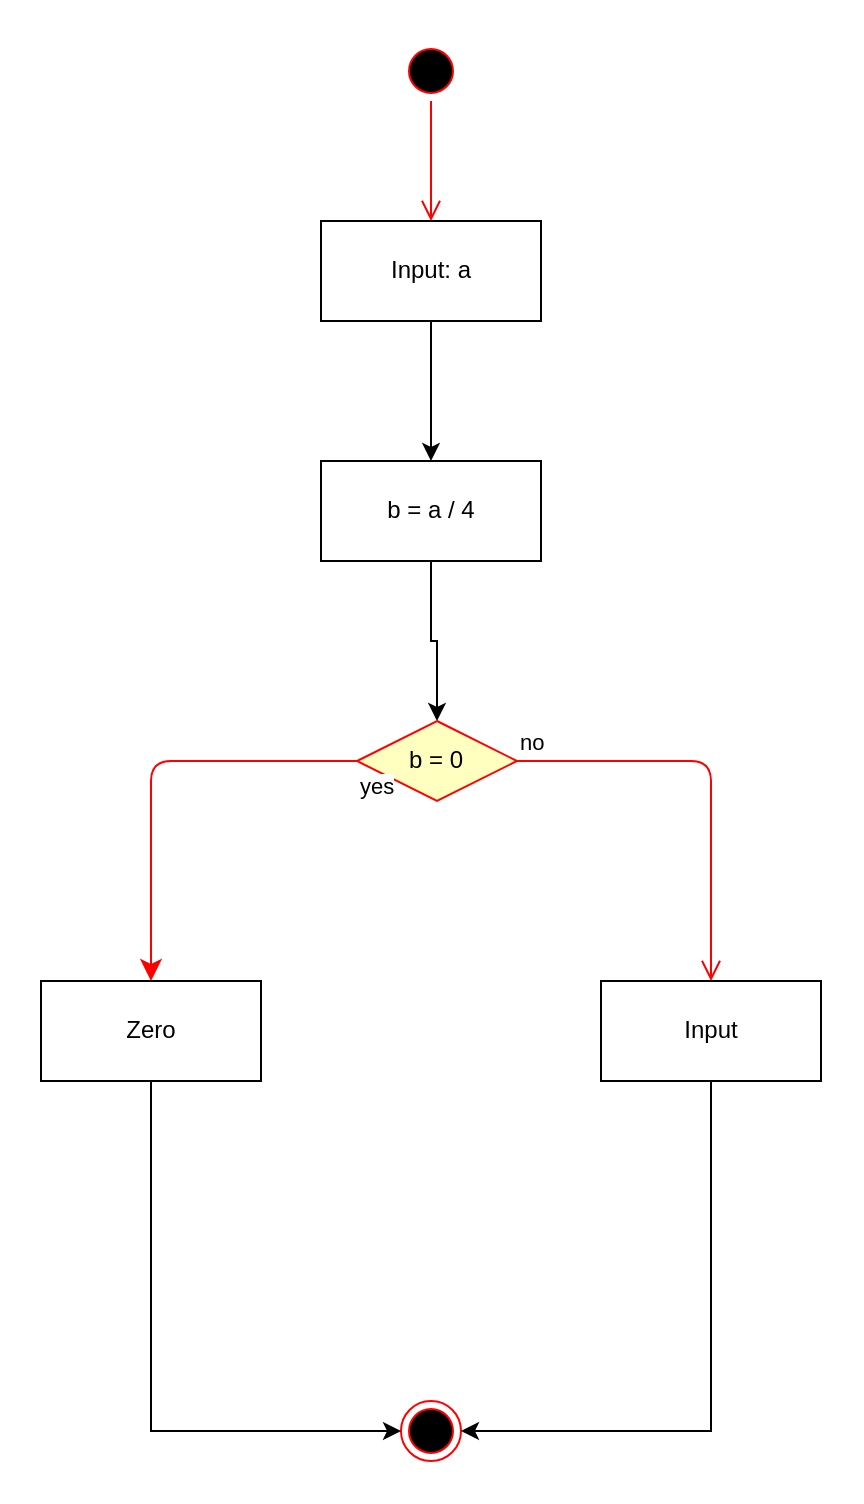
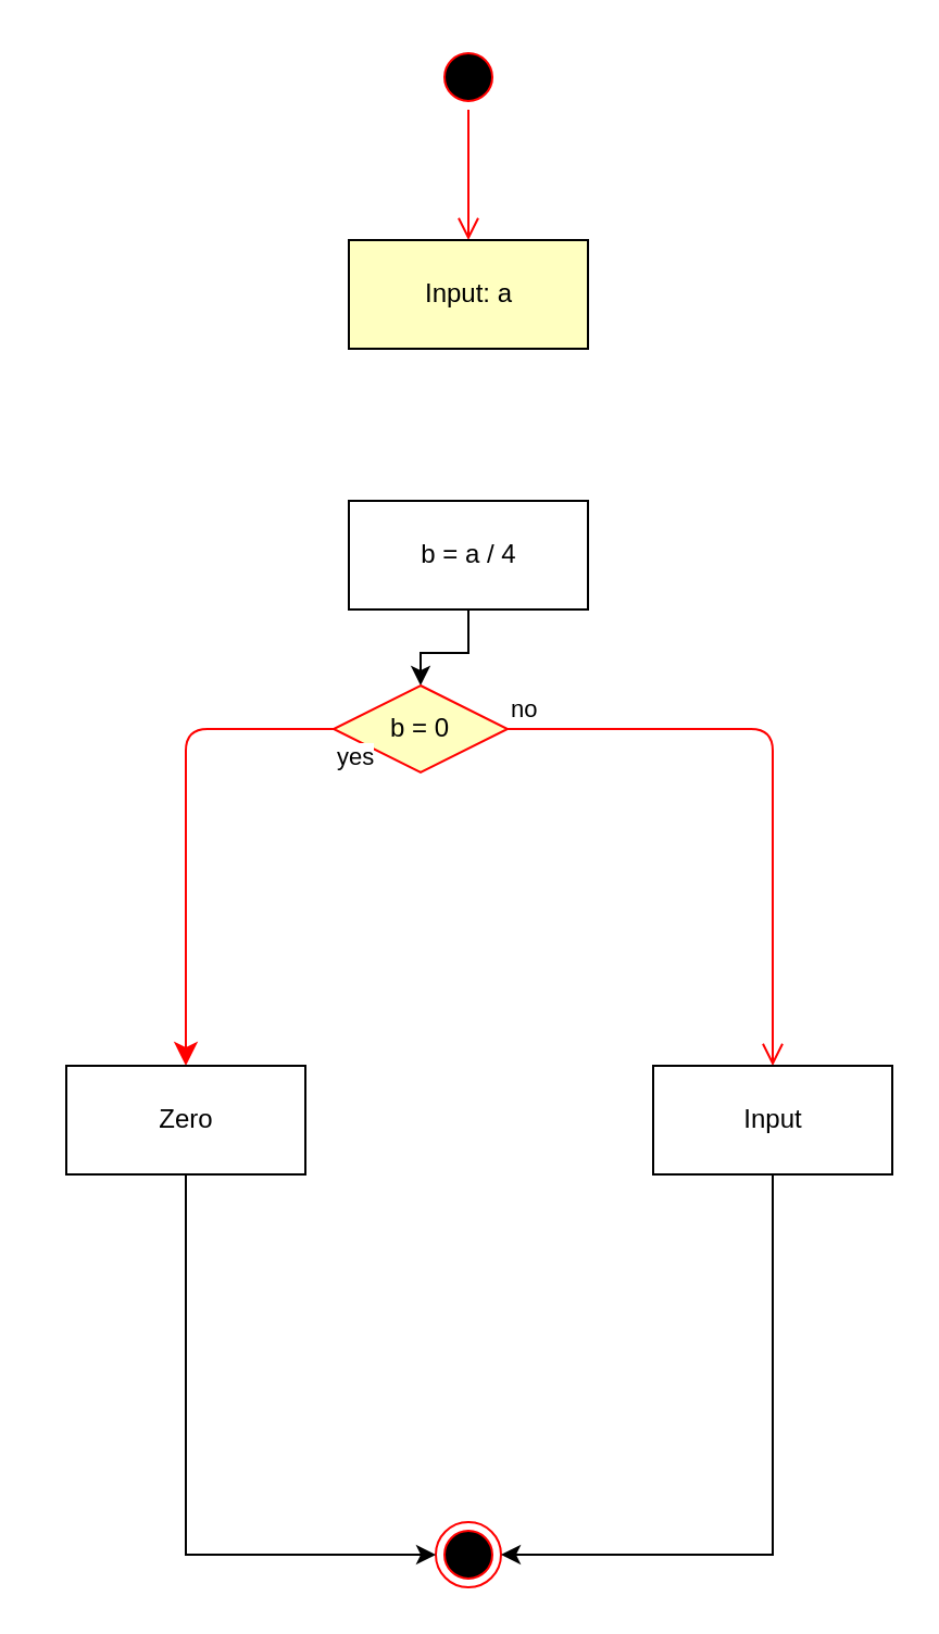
  <mxCell id="0" />
  <mxCell id="1" parent="0" />
  <mxCell id="2" value="" style="ellipse;html=1;shape=startState;fillColor=#000000;strokeColor=#ff0000;" vertex="1" parent="1"><mxGeometry x="200" y="20" width="30" height="30" as="geometry" /></mxCell>
  <mxCell id="3" value="" style="edgeStyle=orthogonalEdgeStyle;html=1;verticalAlign=bottom;endArrow=open;endSize=8;strokeColor=#ff0000;" edge="1" source="2" parent="1"><mxGeometry relative="1" as="geometry"><mxPoint x="215" y="110" as="targetPoint" /></mxGeometry></mxCell>
  <mxCell id="4" value="" style="ellipse;html=1;shape=endState;fillColor=#000000;strokeColor=#ff0000;" vertex="1" parent="1"><mxGeometry x="200" y="700" width="30" height="30" as="geometry" /></mxCell>
- <mxCell id="5" style="edgeStyle=orthogonalEdgeStyle;rounded=0;orthogonalLoop=1;jettySize=auto;html=1;exitX=0.5;exitY=1;exitDx=0;exitDy=0;entryX=0.5;entryY=0;entryDx=0;entryDy=0;" edge="1" parent="1" source="6" target="8"><mxGeometry relative="1" as="geometry" /></mxCell>
- <mxCell id="6" value="Input: a" style="html=1;" vertex="1" parent="1"><mxGeometry x="160" y="110" width="110" height="50" as="geometry" /></mxCell>
+ <mxCell id="6" value="Input: a" style="html=1;fillColor=#ffffc0;" vertex="1" parent="1"><mxGeometry x="160" y="110" width="110" height="50" as="geometry" /></mxCell>
  <mxCell id="7" style="edgeStyle=orthogonalEdgeStyle;rounded=0;orthogonalLoop=1;jettySize=auto;html=1;exitX=0.5;exitY=1;exitDx=0;exitDy=0;entryX=0.5;entryY=0;entryDx=0;entryDy=0;" edge="1" parent="1" source="8" target="9"><mxGeometry relative="1" as="geometry" /></mxCell>
  <mxCell id="8" value="b = a / 4" style="html=1;" vertex="1" parent="1"><mxGeometry x="160" y="230" width="110" height="50" as="geometry" /></mxCell>
- <mxCell id="9" value="b = 0" style="rhombus;whiteSpace=wrap;html=1;fillColor=#ffffc0;strokeColor=#ff0000;" vertex="1" parent="1"><mxGeometry x="178" y="360" width="80" height="40" as="geometry" /></mxCell>
+ <mxCell id="9" value="b = 0" style="rhombus;whiteSpace=wrap;html=1;fillColor=#ffffc0;strokeColor=#ff0000;" vertex="1" parent="1"><mxGeometry x="153" y="315" width="80" height="40" as="geometry" /></mxCell>
  <mxCell id="10" value="no" style="edgeStyle=orthogonalEdgeStyle;html=1;align=left;verticalAlign=bottom;endArrow=open;endSize=8;strokeColor=#ff0000;entryX=0.5;entryY=0;entryDx=0;entryDy=0;" edge="1" source="9" parent="1" target="15"><mxGeometry x="-1" relative="1" as="geometry"><mxPoint x="358" y="380" as="targetPoint" /></mxGeometry></mxCell>
  <mxCell id="11" value="yes" style="edgeStyle=orthogonalEdgeStyle;html=1;align=left;verticalAlign=top;endArrow=classic;endSize=8;strokeColor=#ff0000;entryX=0.5;entryY=0;entryDx=0;entryDy=0;" edge="1" source="9" parent="1" target="13"><mxGeometry x="-1" relative="1" as="geometry"><mxPoint x="73" y="380" as="targetPoint" /></mxGeometry></mxCell>
  <mxCell id="12" style="edgeStyle=orthogonalEdgeStyle;rounded=0;orthogonalLoop=1;jettySize=auto;html=1;exitX=0.5;exitY=1;exitDx=0;exitDy=0;entryX=0;entryY=0.5;entryDx=0;entryDy=0;" edge="1" parent="1" source="13" target="4"><mxGeometry relative="1" as="geometry" /></mxCell>
- <mxCell id="13" value="Zero" style="html=1;" vertex="1" parent="1"><mxGeometry x="20" y="490" width="110" height="50" as="geometry" /></mxCell>
+ <mxCell id="13" value="Zero" style="html=1;" vertex="1" parent="1"><mxGeometry x="30" y="490" width="110" height="50" as="geometry" /></mxCell>
  <mxCell id="14" style="edgeStyle=orthogonalEdgeStyle;rounded=0;orthogonalLoop=1;jettySize=auto;html=1;exitX=0.5;exitY=1;exitDx=0;exitDy=0;entryX=1;entryY=0.5;entryDx=0;entryDy=0;" edge="1" parent="1" source="15" target="4"><mxGeometry relative="1" as="geometry" /></mxCell>
  <mxCell id="15" value="Input" style="html=1;" vertex="1" parent="1"><mxGeometry x="300" y="490" width="110" height="50" as="geometry" /></mxCell>
